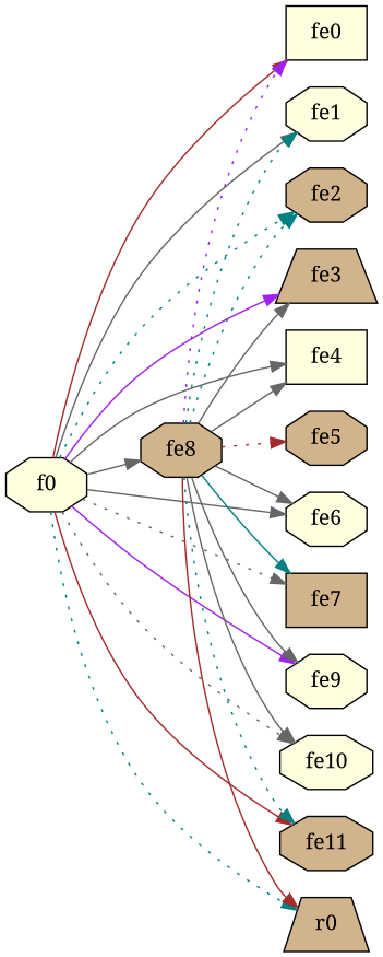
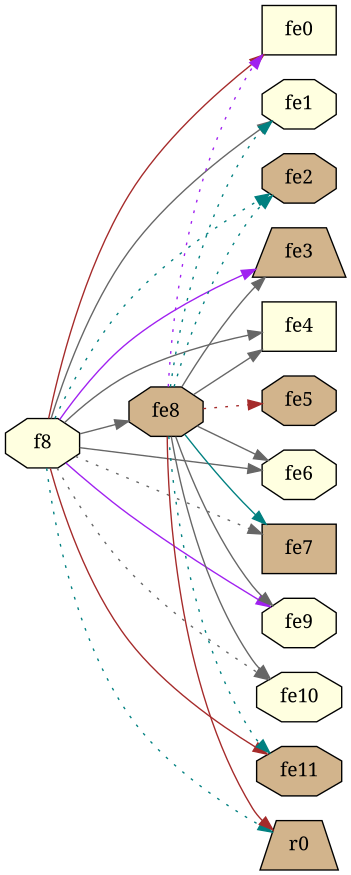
  digraph {
    fontname="Noto Serif"
    rankdir=LR
    node [fillcolor=lightyellow fontname="Noto Serif" shape=octagon style=filled]
    edge [color=gray40 fontname="Noto Serif" style=solid]
-   n1 [label=f0]
+   n1 [label=f8]
    n2 [label=fe0 shape=box]
    n3 [label=fe1]
    n4 [fillcolor=tan label=fe2]
    n5 [fillcolor=tan label=fe3 shape=trapezium]
    n6 [label=fe4 shape=box]
    n7 [label=fe6]
    n8 [fillcolor=tan label=fe7 shape=box]
    n9 [fillcolor=tan label=fe8]
    n10 [label=fe9]
    n11 [label=fe10]
    n12 [fillcolor=tan label=fe11]
    n13 [fillcolor=tan label=r0 shape=trapezium]
    n14 [fillcolor=tan label=fe5]
    n1 -> n2 [color=brown]
    n1 -> n3
    n1 -> n4 [color=teal style=dotted]
    n1 -> n5 [color=purple]
    n1 -> n6
    n1 -> n7
    n1 -> n8 [style=dotted]
    n1 -> n9
    n1 -> n10 [color=purple]
    n1 -> n11 [style=dotted]
    n1 -> n12 [color=brown]
    n1 -> n13 [color=teal style=dotted]
    n9 -> n2 [color=purple style=dotted]
    n9 -> n3 [color=teal style=dotted]
    n9 -> n4 [color=teal style=dotted]
    n9 -> n5
    n9 -> n6
    n9 -> n7
    n9 -> n8 [color=teal]
    n9 -> n10
    n9 -> n11
    n9 -> n12 [color=teal style=dotted]
    n9 -> n13 [color=brown]
    n9 -> n14 [color=brown style=dotted]
  }
